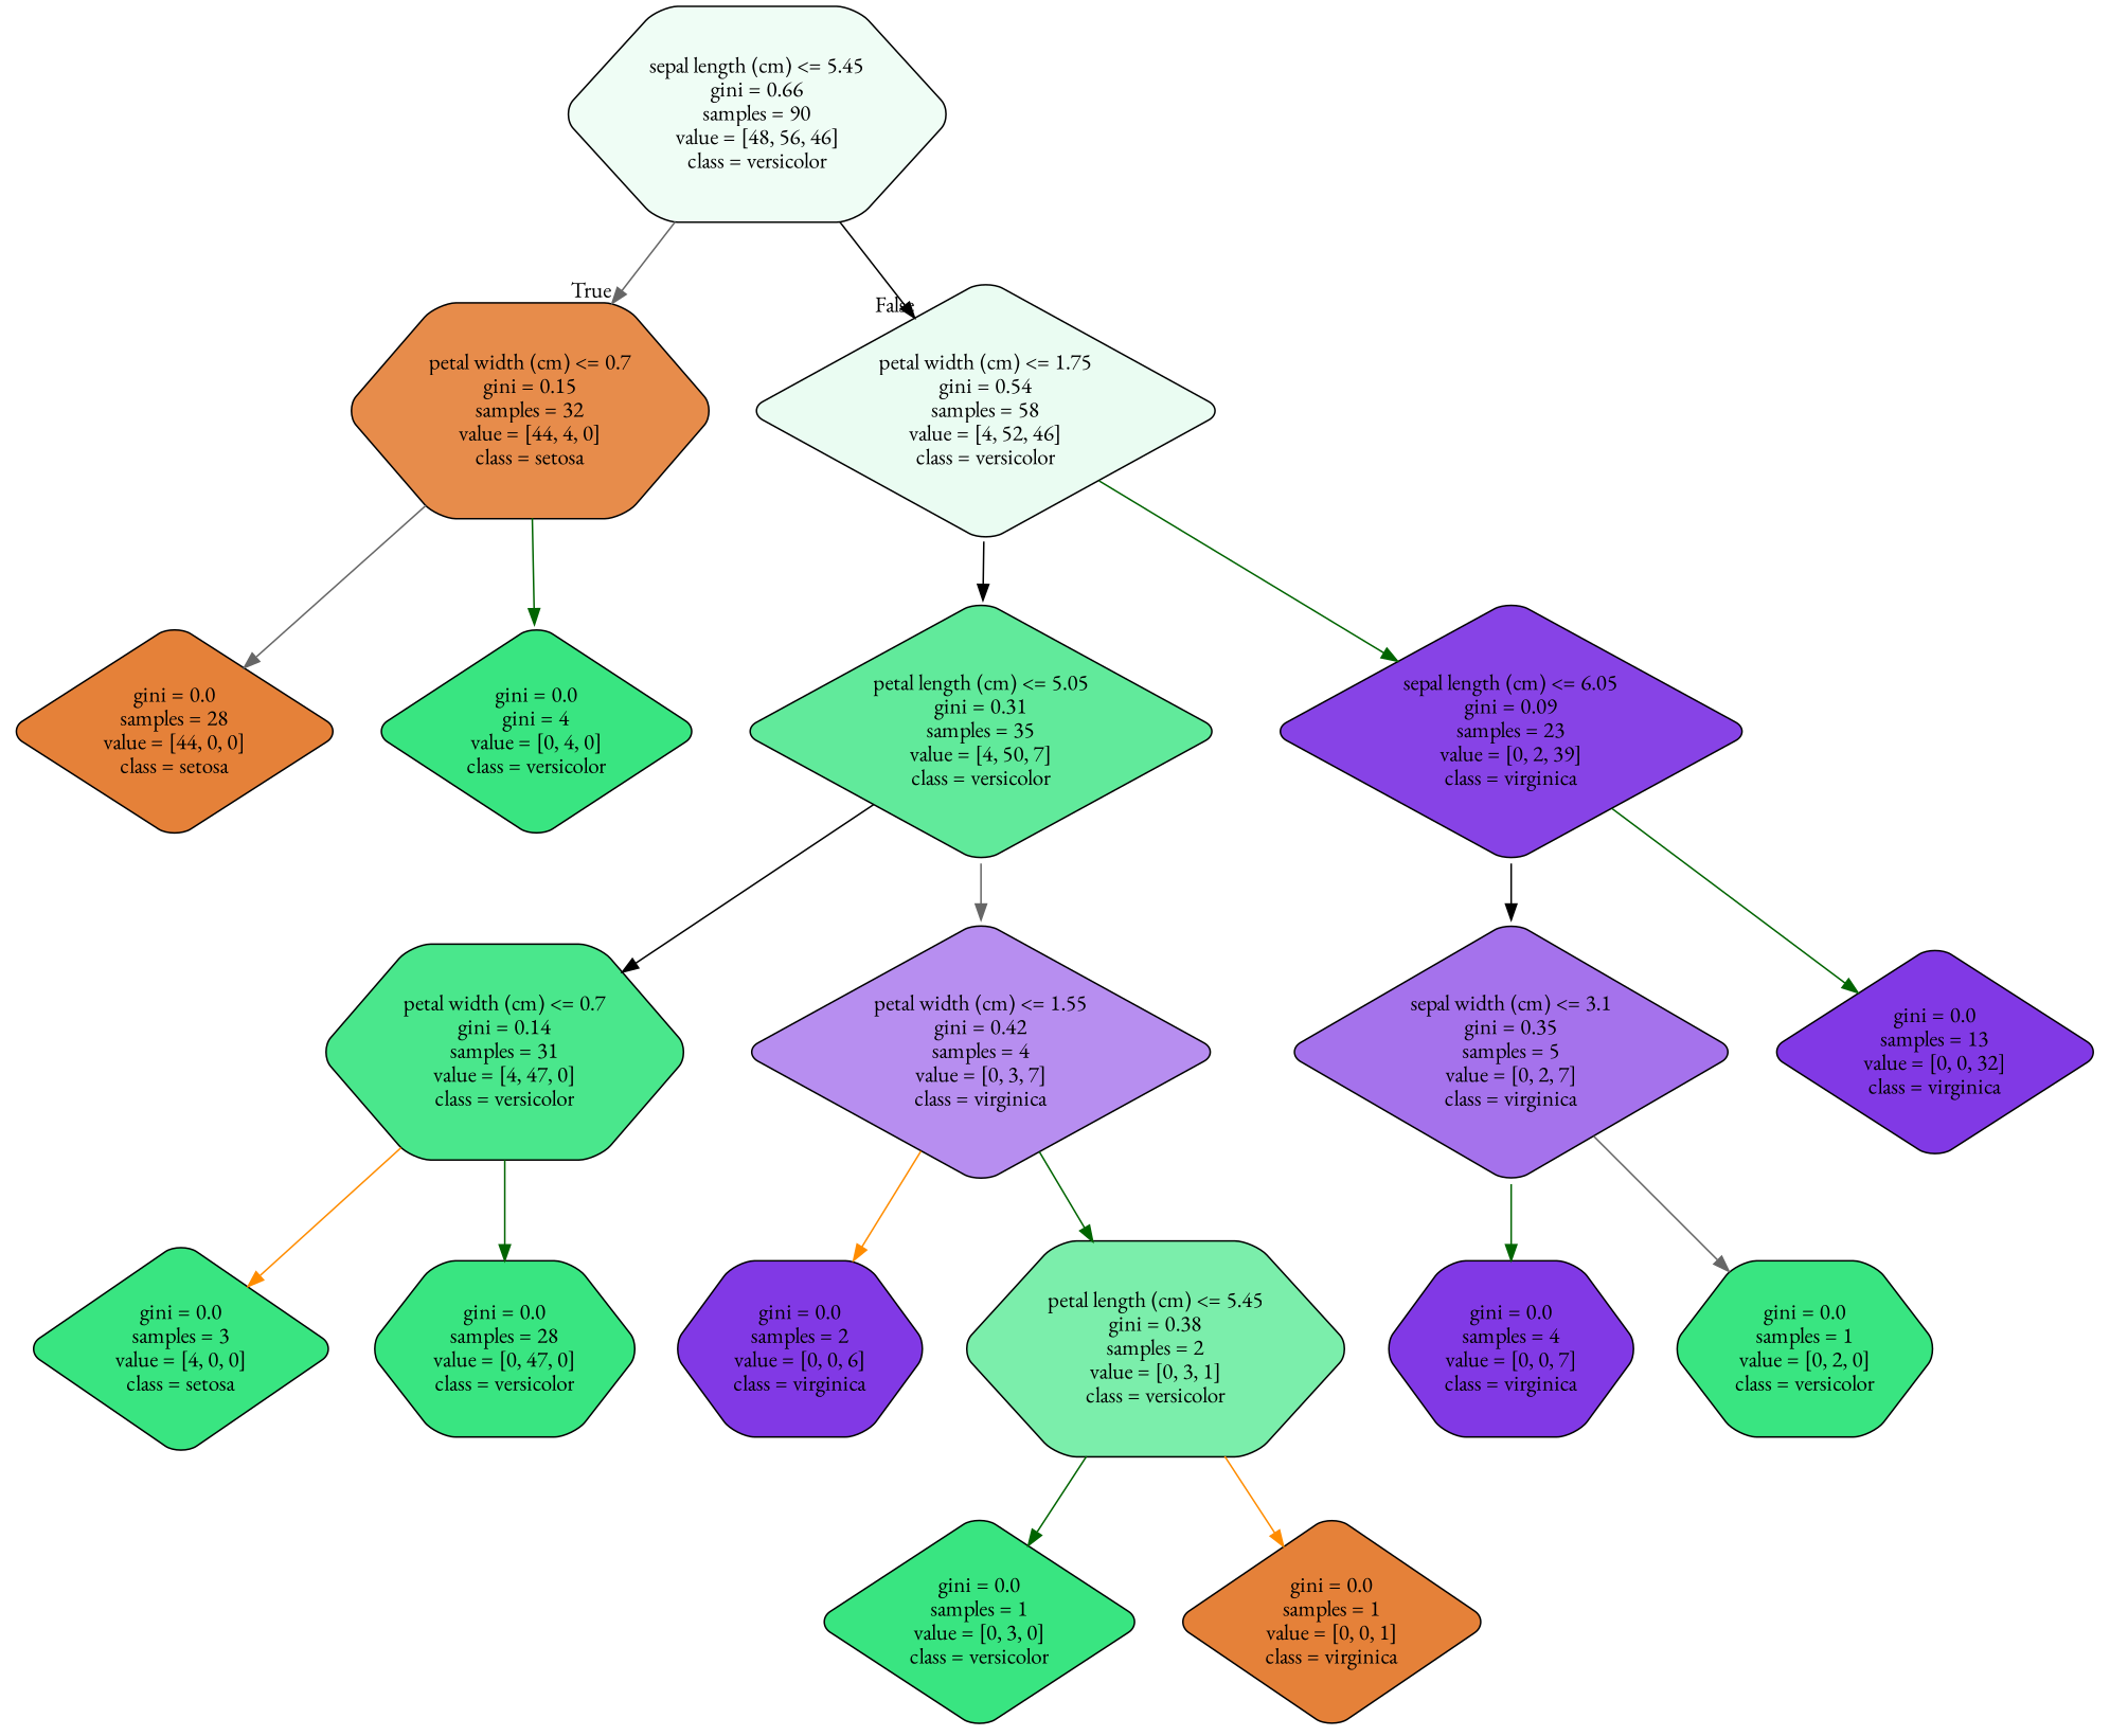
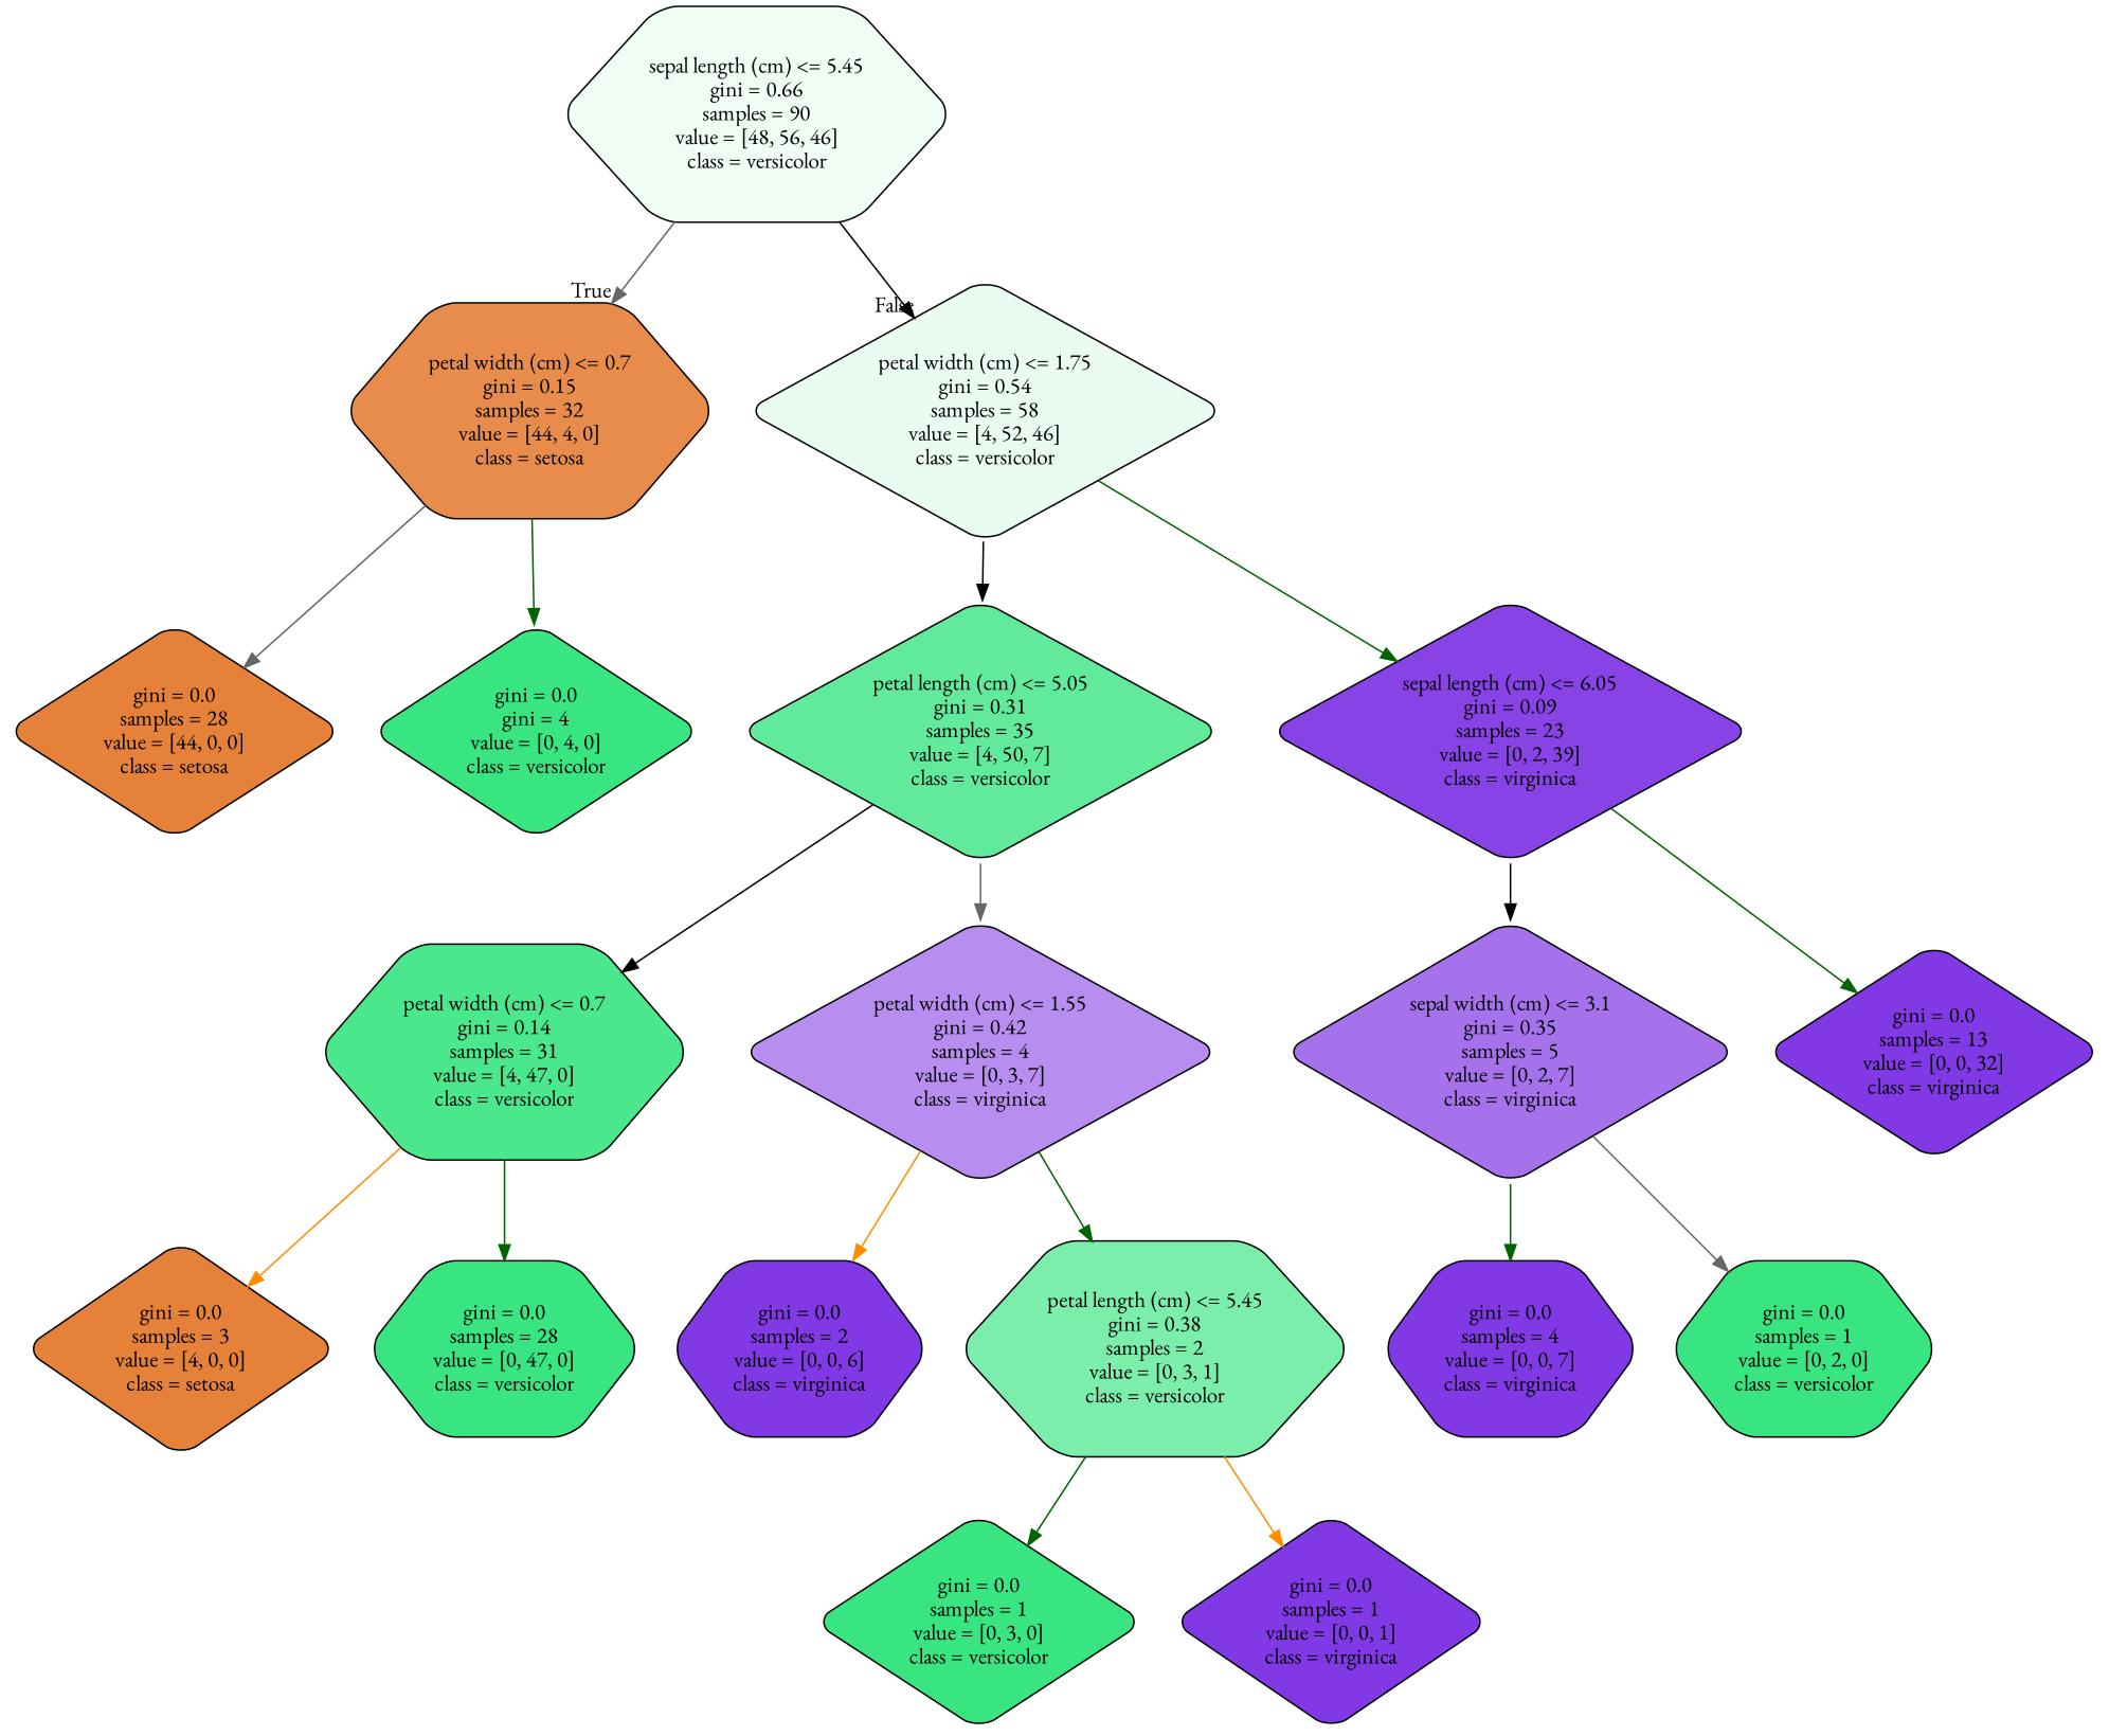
  digraph {
    fontname="EB Garamond"
    node [color=black fillcolor="#39e581" fontname="EB Garamond" shape=diamond style="filled, rounded"]
    edge [color=darkgreen fontname="EB Garamond"]
    n1 [fillcolor="#effdf5" label="sepal length (cm) <= 5.45\ngini = 0.66\nsamples = 90\nvalue = [48, 56, 46]\nclass = versicolor" shape=hexagon]
    n2 [fillcolor="#e78c4b" label="petal width (cm) <= 0.7\ngini = 0.15\nsamples = 32\nvalue = [44, 4, 0]\nclass = setosa" shape=hexagon]
    n3 [fillcolor="#eafcf2" label="petal width (cm) <= 1.75\ngini = 0.54\nsamples = 58\nvalue = [4, 52, 46]\nclass = versicolor"]
    n4 [fillcolor="#e58139" label="gini = 0.0\nsamples = 28\nvalue = [44, 0, 0]\nclass = setosa"]
    n5 [label="gini = 0.0\ngini = 4\nvalue = [0, 4, 0]\nclass = versicolor"]
    n6 [fillcolor="#61ea9b" label="petal length (cm) <= 5.05\ngini = 0.31\nsamples = 35\nvalue = [4, 50, 7]\nclass = versicolor"]
    n7 [fillcolor="#8743e6" label="sepal length (cm) <= 6.05\ngini = 0.09\nsamples = 23\nvalue = [0, 2, 39]\nclass = virginica"]
    n8 [fillcolor="#4ae78c" label="petal width (cm) <= 0.7\ngini = 0.14\nsamples = 31\nvalue = [4, 47, 0]\nclass = versicolor" shape=hexagon]
    n9 [fillcolor="#b78ef0" label="petal width (cm) <= 1.55\ngini = 0.42\nsamples = 4\nvalue = [0, 3, 7]\nclass = virginica"]
    n10 [fillcolor="#a572ec" label="sepal width (cm) <= 3.1\ngini = 0.35\nsamples = 5\nvalue = [0, 2, 7]\nclass = virginica"]
    n11 [fillcolor="#8139e5" label="gini = 0.0\nsamples = 13\nvalue = [0, 0, 32]\nclass = virginica"]
-   n12 [label="gini = 0.0\nsamples = 3\nvalue = [4, 0, 0]\nclass = setosa"]
+   n12 [fillcolor="#e58139" label="gini = 0.0\nsamples = 3\nvalue = [4, 0, 0]\nclass = setosa"]
    n13 [label="gini = 0.0\nsamples = 28\nvalue = [0, 47, 0]\nclass = versicolor" shape=hexagon]
    n14 [fillcolor="#8139e5" label="gini = 0.0\nsamples = 2\nvalue = [0, 0, 6]\nclass = virginica" shape=hexagon]
    n15 [fillcolor="#7beeab" label="petal length (cm) <= 5.45\ngini = 0.38\nsamples = 2\nvalue = [0, 3, 1]\nclass = versicolor" shape=hexagon]
    n16 [label="gini = 0.0\nsamples = 1\nvalue = [0, 3, 0]\nclass = versicolor"]
-   n17 [fillcolor="#e58139" label="gini = 0.0\nsamples = 1\nvalue = [0, 0, 1]\nclass = virginica"]
+   n17 [fillcolor="#8139e5" label="gini = 0.0\nsamples = 1\nvalue = [0, 0, 1]\nclass = virginica"]
    n18 [fillcolor="#8139e5" label="gini = 0.0\nsamples = 4\nvalue = [0, 0, 7]\nclass = virginica" shape=hexagon]
    n19 [label="gini = 0.0\nsamples = 1\nvalue = [0, 2, 0]\nclass = versicolor" shape=hexagon]
    n1 -> n2 [color=gray40 headlabel=True labelangle=45 labeldistance=2.5]
    n1 -> n3 [color=black headlabel=False labelangle=-45 labeldistance=2.5]
    n2 -> n4 [color=gray40]
    n2 -> n5
    n3 -> n6 [color=black]
    n3 -> n7
    n6 -> n8 [color=black]
    n6 -> n9 [color=gray40]
    n7 -> n10 [color=black]
    n7 -> n11
    n8 -> n12 [color=darkorange]
    n8 -> n13
    n9 -> n14 [color=darkorange]
    n9 -> n15
    n10 -> n18
    n10 -> n19 [color=gray40]
    n15 -> n16
    n15 -> n17 [color=darkorange]
  }
